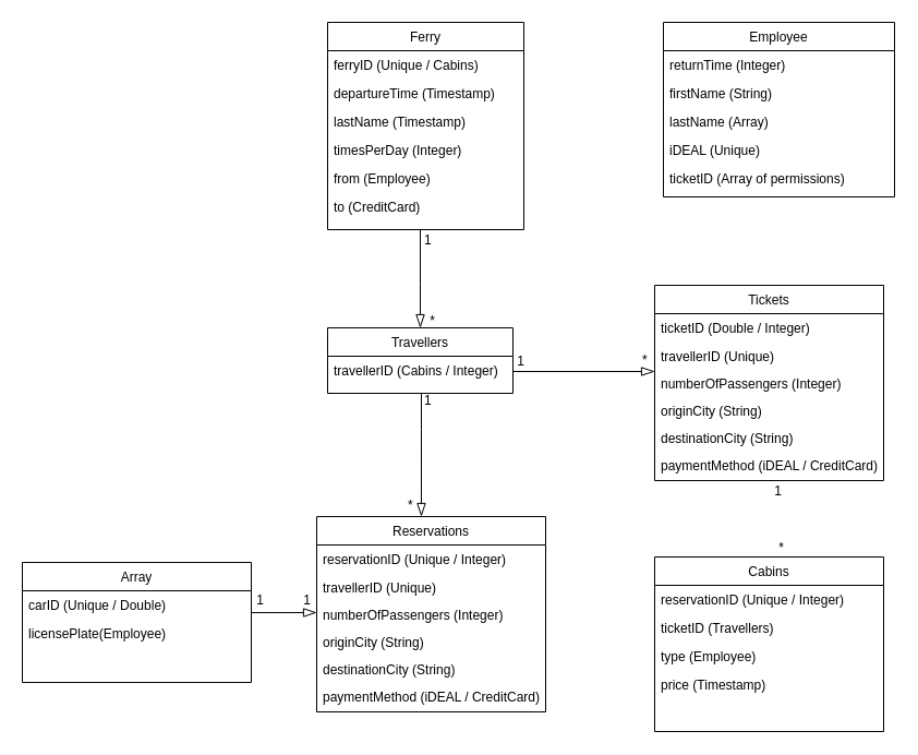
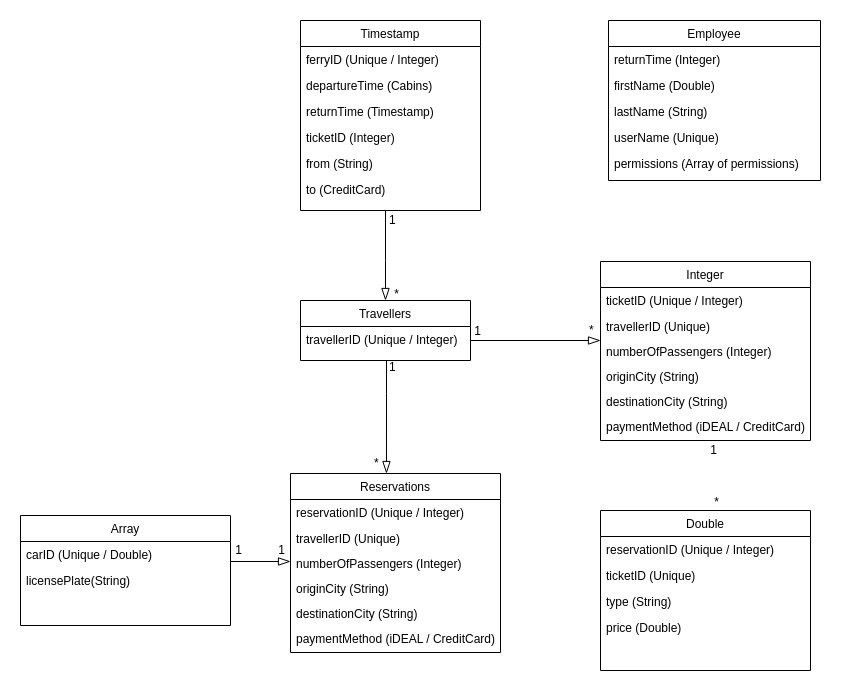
  <mxCell id="0" />
  <mxCell id="1" parent="0" />
- <mxCell id="2" value="Ferry" style="swimlane;fontStyle=0;align=center;verticalAlign=top;childLayout=stackLayout;horizontal=1;startSize=26;horizontalStack=0;resizeParent=1;resizeLast=0;collapsible=1;marginBottom=0;rounded=0;shadow=0;strokeWidth=1;" parent="1" vertex="1"><mxGeometry x="300" y="20" width="180" height="190" as="geometry"><mxRectangle x="230" y="140" width="160" height="26" as="alternateBounds" /></mxGeometry></mxCell>
- <mxCell id="3" value="ferryID (Unique / Cabins)" style="text;align=left;verticalAlign=top;spacingLeft=4;spacingRight=4;overflow=hidden;rotatable=0;points=[[0,0.5],[1,0.5]];portConstraint=eastwest;" parent="2" vertex="1"><mxGeometry y="26" width="180" height="26" as="geometry" /></mxCell>
- <mxCell id="4" value="departureTime (Timestamp)" style="text;align=left;verticalAlign=top;spacingLeft=4;spacingRight=4;overflow=hidden;rotatable=0;points=[[0,0.5],[1,0.5]];portConstraint=eastwest;rounded=0;shadow=0;html=0;" parent="2" vertex="1"><mxGeometry y="52" width="180" height="26" as="geometry" /></mxCell>
- <mxCell id="5" value="lastName (Timestamp)" style="text;align=left;verticalAlign=top;spacingLeft=4;spacingRight=4;overflow=hidden;rotatable=0;points=[[0,0.5],[1,0.5]];portConstraint=eastwest;rounded=0;shadow=0;html=0;" parent="2" vertex="1"><mxGeometry y="78" width="180" height="26" as="geometry" /></mxCell>
- <mxCell id="6" value="timesPerDay (Integer)" style="text;align=left;verticalAlign=top;spacingLeft=4;spacingRight=4;overflow=hidden;rotatable=0;points=[[0,0.5],[1,0.5]];portConstraint=eastwest;rounded=0;shadow=0;html=0;" vertex="1" parent="2"><mxGeometry y="104" width="180" height="26" as="geometry" /></mxCell>
- <mxCell id="7" value="from (Employee)" style="text;align=left;verticalAlign=top;spacingLeft=4;spacingRight=4;overflow=hidden;rotatable=0;points=[[0,0.5],[1,0.5]];portConstraint=eastwest;rounded=0;shadow=0;html=0;" vertex="1" parent="2"><mxGeometry y="130" width="180" height="26" as="geometry" /></mxCell>
+ <mxCell id="2" value="Timestamp" style="swimlane;fontStyle=0;align=center;verticalAlign=top;childLayout=stackLayout;horizontal=1;startSize=26;horizontalStack=0;resizeParent=1;resizeLast=0;collapsible=1;marginBottom=0;rounded=0;shadow=0;strokeWidth=1;" parent="1" vertex="1"><mxGeometry x="300" y="20" width="180" height="190" as="geometry"><mxRectangle x="230" y="140" width="160" height="26" as="alternateBounds" /></mxGeometry></mxCell>
+ <mxCell id="3" value="ferryID (Unique / Integer)" style="text;align=left;verticalAlign=top;spacingLeft=4;spacingRight=4;overflow=hidden;rotatable=0;points=[[0,0.5],[1,0.5]];portConstraint=eastwest;" parent="2" vertex="1"><mxGeometry y="26" width="180" height="26" as="geometry" /></mxCell>
+ <mxCell id="4" value="departureTime (Cabins)" style="text;align=left;verticalAlign=top;spacingLeft=4;spacingRight=4;overflow=hidden;rotatable=0;points=[[0,0.5],[1,0.5]];portConstraint=eastwest;rounded=0;shadow=0;html=0;" parent="2" vertex="1"><mxGeometry y="52" width="180" height="26" as="geometry" /></mxCell>
+ <mxCell id="5" value="returnTime (Timestamp)" style="text;align=left;verticalAlign=top;spacingLeft=4;spacingRight=4;overflow=hidden;rotatable=0;points=[[0,0.5],[1,0.5]];portConstraint=eastwest;rounded=0;shadow=0;html=0;" parent="2" vertex="1"><mxGeometry y="78" width="180" height="26" as="geometry" /></mxCell>
+ <mxCell id="6" value="ticketID (Integer)" style="text;align=left;verticalAlign=top;spacingLeft=4;spacingRight=4;overflow=hidden;rotatable=0;points=[[0,0.5],[1,0.5]];portConstraint=eastwest;rounded=0;shadow=0;html=0;" vertex="1" parent="2"><mxGeometry y="104" width="180" height="26" as="geometry" /></mxCell>
+ <mxCell id="7" value="from (String)" style="text;align=left;verticalAlign=top;spacingLeft=4;spacingRight=4;overflow=hidden;rotatable=0;points=[[0,0.5],[1,0.5]];portConstraint=eastwest;rounded=0;shadow=0;html=0;" vertex="1" parent="2"><mxGeometry y="130" width="180" height="26" as="geometry" /></mxCell>
  <mxCell id="8" value="to (CreditCard)" style="text;align=left;verticalAlign=top;spacingLeft=4;spacingRight=4;overflow=hidden;rotatable=0;points=[[0,0.5],[1,0.5]];portConstraint=eastwest;rounded=0;shadow=0;html=0;" vertex="1" parent="2"><mxGeometry y="156" width="180" height="26" as="geometry" /></mxCell>
- <mxCell id="9" value="Tickets" style="swimlane;fontStyle=0;align=center;verticalAlign=top;childLayout=stackLayout;horizontal=1;startSize=26;horizontalStack=0;resizeParent=1;resizeLast=0;collapsible=1;marginBottom=0;rounded=0;shadow=0;strokeWidth=1;" parent="1" vertex="1"><mxGeometry x="600" y="261" width="210" height="179" as="geometry"><mxRectangle x="130" y="380" width="160" height="26" as="alternateBounds" /></mxGeometry></mxCell>
- <mxCell id="10" value="ticketID (Double / Integer)" style="text;align=left;verticalAlign=top;spacingLeft=4;spacingRight=4;overflow=hidden;rotatable=0;points=[[0,0.5],[1,0.5]];portConstraint=eastwest;" parent="9" vertex="1"><mxGeometry y="26" width="210" height="26" as="geometry" /></mxCell>
+ <mxCell id="9" value="Integer" style="swimlane;fontStyle=0;align=center;verticalAlign=top;childLayout=stackLayout;horizontal=1;startSize=26;horizontalStack=0;resizeParent=1;resizeLast=0;collapsible=1;marginBottom=0;rounded=0;shadow=0;strokeWidth=1;" parent="1" vertex="1"><mxGeometry x="600" y="261" width="210" height="179" as="geometry"><mxRectangle x="130" y="380" width="160" height="26" as="alternateBounds" /></mxGeometry></mxCell>
+ <mxCell id="10" value="ticketID (Unique / Integer)" style="text;align=left;verticalAlign=top;spacingLeft=4;spacingRight=4;overflow=hidden;rotatable=0;points=[[0,0.5],[1,0.5]];portConstraint=eastwest;" parent="9" vertex="1"><mxGeometry y="26" width="210" height="26" as="geometry" /></mxCell>
  <mxCell id="11" value="travellerID (Unique)" style="text;align=left;verticalAlign=top;spacingLeft=4;spacingRight=4;overflow=hidden;rotatable=0;points=[[0,0.5],[1,0.5]];portConstraint=eastwest;rounded=0;shadow=0;html=0;" parent="9" vertex="1"><mxGeometry y="52" width="210" height="26" as="geometry" /></mxCell>
  <mxCell id="12" value="Travellers" style="swimlane;fontStyle=0;align=center;verticalAlign=top;childLayout=stackLayout;horizontal=1;startSize=26;horizontalStack=0;resizeParent=1;resizeLast=0;collapsible=1;marginBottom=0;rounded=0;shadow=0;strokeWidth=1;" parent="1" vertex="1"><mxGeometry x="300" y="300" width="170" height="60" as="geometry"><mxRectangle x="340" y="380" width="170" height="26" as="alternateBounds" /></mxGeometry></mxCell>
- <mxCell id="13" value="travellerID (Cabins / Integer)" style="text;align=left;verticalAlign=top;spacingLeft=4;spacingRight=4;overflow=hidden;rotatable=0;points=[[0,0.5],[1,0.5]];portConstraint=eastwest;" parent="12" vertex="1"><mxGeometry y="26" width="170" height="26" as="geometry" /></mxCell>
+ <mxCell id="13" value="travellerID (Unique / Integer)" style="text;align=left;verticalAlign=top;spacingLeft=4;spacingRight=4;overflow=hidden;rotatable=0;points=[[0,0.5],[1,0.5]];portConstraint=eastwest;" parent="12" vertex="1"><mxGeometry y="26" width="170" height="26" as="geometry" /></mxCell>
  <mxCell id="14" value="" style="endArrow=blockThin;endSize=10;endFill=0;shadow=0;strokeWidth=1;rounded=0;edgeStyle=elbowEdgeStyle;elbow=vertical;entryX=0.5;entryY=0;entryDx=0;entryDy=0;" parent="1" target="12" edge="1"><mxGeometry width="160" relative="1" as="geometry"><mxPoint x="385" y="210" as="sourcePoint" /><mxPoint x="310" y="273" as="targetPoint" /><Array as="points"><mxPoint x="420" y="260" /></Array></mxGeometry></mxCell>
  <mxCell id="15" value="Employee" style="swimlane;fontStyle=0;align=center;verticalAlign=top;childLayout=stackLayout;horizontal=1;startSize=26;horizontalStack=0;resizeParent=1;resizeLast=0;collapsible=1;marginBottom=0;rounded=0;shadow=0;strokeWidth=1;" parent="1" vertex="1"><mxGeometry x="608" y="20" width="212" height="160" as="geometry"><mxRectangle x="550" y="140" width="160" height="26" as="alternateBounds" /></mxGeometry></mxCell>
  <mxCell id="16" value="returnTime (Integer)" style="text;align=left;verticalAlign=top;spacingLeft=4;spacingRight=4;overflow=hidden;rotatable=0;points=[[0,0.5],[1,0.5]];portConstraint=eastwest;" parent="15" vertex="1"><mxGeometry y="26" width="212" height="26" as="geometry" /></mxCell>
- <mxCell id="17" value="firstName (String)" style="text;align=left;verticalAlign=top;spacingLeft=4;spacingRight=4;overflow=hidden;rotatable=0;points=[[0,0.5],[1,0.5]];portConstraint=eastwest;rounded=0;shadow=0;html=0;" parent="15" vertex="1"><mxGeometry y="52" width="212" height="26" as="geometry" /></mxCell>
- <mxCell id="18" value="lastName (Array)" style="text;align=left;verticalAlign=top;spacingLeft=4;spacingRight=4;overflow=hidden;rotatable=0;points=[[0,0.5],[1,0.5]];portConstraint=eastwest;rounded=0;shadow=0;html=0;" parent="15" vertex="1"><mxGeometry y="78" width="212" height="26" as="geometry" /></mxCell>
- <mxCell id="19" value="iDEAL (Unique)" style="text;align=left;verticalAlign=top;spacingLeft=4;spacingRight=4;overflow=hidden;rotatable=0;points=[[0,0.5],[1,0.5]];portConstraint=eastwest;rounded=0;shadow=0;html=0;" parent="15" vertex="1"><mxGeometry y="104" width="212" height="26" as="geometry" /></mxCell>
- <mxCell id="20" value="ticketID (Array of permissions)" style="text;align=left;verticalAlign=top;spacingLeft=4;spacingRight=4;overflow=hidden;rotatable=0;points=[[0,0.5],[1,0.5]];portConstraint=eastwest;rounded=0;shadow=0;html=0;" parent="15" vertex="1"><mxGeometry y="130" width="212" height="26" as="geometry" /></mxCell>
+ <mxCell id="17" value="firstName (Double)" style="text;align=left;verticalAlign=top;spacingLeft=4;spacingRight=4;overflow=hidden;rotatable=0;points=[[0,0.5],[1,0.5]];portConstraint=eastwest;rounded=0;shadow=0;html=0;" parent="15" vertex="1"><mxGeometry y="52" width="212" height="26" as="geometry" /></mxCell>
+ <mxCell id="18" value="lastName (String)" style="text;align=left;verticalAlign=top;spacingLeft=4;spacingRight=4;overflow=hidden;rotatable=0;points=[[0,0.5],[1,0.5]];portConstraint=eastwest;rounded=0;shadow=0;html=0;" parent="15" vertex="1"><mxGeometry y="78" width="212" height="26" as="geometry" /></mxCell>
+ <mxCell id="19" value="userName (Unique)" style="text;align=left;verticalAlign=top;spacingLeft=4;spacingRight=4;overflow=hidden;rotatable=0;points=[[0,0.5],[1,0.5]];portConstraint=eastwest;rounded=0;shadow=0;html=0;" parent="15" vertex="1"><mxGeometry y="104" width="212" height="26" as="geometry" /></mxCell>
+ <mxCell id="20" value="permissions (Array of permissions)" style="text;align=left;verticalAlign=top;spacingLeft=4;spacingRight=4;overflow=hidden;rotatable=0;points=[[0,0.5],[1,0.5]];portConstraint=eastwest;rounded=0;shadow=0;html=0;" parent="15" vertex="1"><mxGeometry y="130" width="212" height="26" as="geometry" /></mxCell>
  <mxCell id="21" value="1" style="resizable=0;align=left;verticalAlign=bottom;labelBackgroundColor=none;fontSize=12;" connectable="0" vertex="1" parent="1"><mxGeometry x="395" y="227" as="geometry"><mxPoint x="-8" y="1" as="offset" /></mxGeometry></mxCell>
  <mxCell id="22" value="*" style="resizable=0;align=right;verticalAlign=bottom;labelBackgroundColor=none;fontSize=12;" connectable="0" vertex="1" parent="1"><mxGeometry x="390" y="301" as="geometry"><mxPoint x="10" y="1" as="offset" /></mxGeometry></mxCell>
  <mxCell id="23" value="" style="endArrow=blockThin;endSize=10;endFill=0;shadow=0;strokeWidth=1;rounded=0;edgeStyle=elbowEdgeStyle;elbow=vertical;exitX=1;exitY=0.5;exitDx=0;exitDy=0;" edge="1" parent="1" source="12"><mxGeometry width="160" relative="1" as="geometry"><mxPoint x="380" y="439" as="sourcePoint" /><mxPoint x="600" y="340" as="targetPoint" /><Array as="points"><mxPoint x="570" y="340" /><mxPoint x="530" y="330" /></Array></mxGeometry></mxCell>
  <mxCell id="24" value="*" style="resizable=0;align=left;verticalAlign=bottom;labelBackgroundColor=none;fontSize=12;" connectable="0" vertex="1" parent="1"><mxGeometry x="595" y="337" as="geometry"><mxPoint x="-8" y="1" as="offset" /></mxGeometry></mxCell>
  <mxCell id="25" value="1" style="resizable=0;align=right;verticalAlign=bottom;labelBackgroundColor=none;fontSize=12;" connectable="0" vertex="1" parent="1"><mxGeometry x="472" y="338" as="geometry"><mxPoint x="10" y="1" as="offset" /></mxGeometry></mxCell>
  <mxCell id="26" value="numberOfPassengers (Integer)" style="text;align=left;verticalAlign=top;spacingLeft=4;spacingRight=4;overflow=hidden;rotatable=0;points=[[0,0.5],[1,0.5]];portConstraint=eastwest;rounded=0;shadow=0;html=0;" vertex="1" parent="1"><mxGeometry x="600" y="338" width="210" height="22" as="geometry" /></mxCell>
  <mxCell id="27" value="originCity (String)" style="text;align=left;verticalAlign=top;spacingLeft=4;spacingRight=4;overflow=hidden;rotatable=0;points=[[0,0.5],[1,0.5]];portConstraint=eastwest;rounded=0;shadow=0;html=0;" vertex="1" parent="1"><mxGeometry x="600" y="363" width="210" height="22" as="geometry" /></mxCell>
  <mxCell id="28" value="destinationCity (String)" style="text;align=left;verticalAlign=top;spacingLeft=4;spacingRight=4;overflow=hidden;rotatable=0;points=[[0,0.5],[1,0.5]];portConstraint=eastwest;rounded=0;shadow=0;html=0;" vertex="1" parent="1"><mxGeometry x="600" y="388" width="210" height="22" as="geometry" /></mxCell>
  <mxCell id="29" value="paymentMethod (iDEAL / CreditCard)" style="text;align=left;verticalAlign=top;spacingLeft=4;spacingRight=4;overflow=hidden;rotatable=0;points=[[0,0.5],[1,0.5]];portConstraint=eastwest;rounded=0;shadow=0;html=0;" vertex="1" parent="1"><mxGeometry x="600" y="413" width="210" height="22" as="geometry" /></mxCell>
  <mxCell id="30" value="Reservations" style="swimlane;fontStyle=0;align=center;verticalAlign=top;childLayout=stackLayout;horizontal=1;startSize=26;horizontalStack=0;resizeParent=1;resizeLast=0;collapsible=1;marginBottom=0;rounded=0;shadow=0;strokeWidth=1;" vertex="1" parent="1"><mxGeometry x="290" y="473" width="210" height="179" as="geometry"><mxRectangle x="130" y="380" width="160" height="26" as="alternateBounds" /></mxGeometry></mxCell>
  <mxCell id="31" value="reservationID (Unique / Integer)" style="text;align=left;verticalAlign=top;spacingLeft=4;spacingRight=4;overflow=hidden;rotatable=0;points=[[0,0.5],[1,0.5]];portConstraint=eastwest;" vertex="1" parent="30"><mxGeometry y="26" width="210" height="26" as="geometry" /></mxCell>
  <mxCell id="32" value="travellerID (Unique)" style="text;align=left;verticalAlign=top;spacingLeft=4;spacingRight=4;overflow=hidden;rotatable=0;points=[[0,0.5],[1,0.5]];portConstraint=eastwest;rounded=0;shadow=0;html=0;" vertex="1" parent="30"><mxGeometry y="52" width="210" height="26" as="geometry" /></mxCell>
  <mxCell id="33" value="" style="endArrow=blockThin;endSize=10;endFill=0;shadow=0;strokeWidth=1;rounded=0;edgeStyle=elbowEdgeStyle;elbow=vertical;entryX=0.457;entryY=0;entryDx=0;entryDy=0;entryPerimeter=0;" edge="1" parent="1" target="30"><mxGeometry width="160" relative="1" as="geometry"><mxPoint x="386" y="360" as="sourcePoint" /><mxPoint x="260" y="435" as="targetPoint" /><Array as="points"><mxPoint x="320" y="393" /><mxPoint x="190" y="425" /></Array></mxGeometry></mxCell>
  <mxCell id="34" value="*" style="resizable=0;align=left;verticalAlign=bottom;labelBackgroundColor=none;fontSize=12;" connectable="0" vertex="1" parent="1"><mxGeometry x="380" y="470" as="geometry"><mxPoint x="-8" y="1" as="offset" /></mxGeometry></mxCell>
  <mxCell id="35" value="numberOfPassengers (Integer)" style="text;align=left;verticalAlign=top;spacingLeft=4;spacingRight=4;overflow=hidden;rotatable=0;points=[[0,0.5],[1,0.5]];portConstraint=eastwest;rounded=0;shadow=0;html=0;" vertex="1" parent="1"><mxGeometry x="290" y="550" width="210" height="22" as="geometry" /></mxCell>
  <mxCell id="36" value="originCity (String)" style="text;align=left;verticalAlign=top;spacingLeft=4;spacingRight=4;overflow=hidden;rotatable=0;points=[[0,0.5],[1,0.5]];portConstraint=eastwest;rounded=0;shadow=0;html=0;" vertex="1" parent="1"><mxGeometry x="290" y="575" width="210" height="22" as="geometry" /></mxCell>
  <mxCell id="37" value="destinationCity (String)" style="text;align=left;verticalAlign=top;spacingLeft=4;spacingRight=4;overflow=hidden;rotatable=0;points=[[0,0.5],[1,0.5]];portConstraint=eastwest;rounded=0;shadow=0;html=0;" vertex="1" parent="1"><mxGeometry x="290" y="600" width="210" height="22" as="geometry" /></mxCell>
  <mxCell id="38" value="paymentMethod (iDEAL / CreditCard)" style="text;align=left;verticalAlign=top;spacingLeft=4;spacingRight=4;overflow=hidden;rotatable=0;points=[[0,0.5],[1,0.5]];portConstraint=eastwest;rounded=0;shadow=0;html=0;" vertex="1" parent="1"><mxGeometry x="290" y="625" width="210" height="22" as="geometry" /></mxCell>
- <mxCell id="39" value="Cabins" style="swimlane;fontStyle=0;align=center;verticalAlign=top;childLayout=stackLayout;horizontal=1;startSize=26;horizontalStack=0;resizeParent=1;resizeLast=0;collapsible=1;marginBottom=0;rounded=0;shadow=0;strokeWidth=1;" vertex="1" parent="1"><mxGeometry x="600" y="510" width="210" height="160" as="geometry"><mxRectangle x="130" y="380" width="160" height="26" as="alternateBounds" /></mxGeometry></mxCell>
+ <mxCell id="39" value="Double" style="swimlane;fontStyle=0;align=center;verticalAlign=top;childLayout=stackLayout;horizontal=1;startSize=26;horizontalStack=0;resizeParent=1;resizeLast=0;collapsible=1;marginBottom=0;rounded=0;shadow=0;strokeWidth=1;" vertex="1" parent="1"><mxGeometry x="600" y="510" width="210" height="160" as="geometry"><mxRectangle x="130" y="380" width="160" height="26" as="alternateBounds" /></mxGeometry></mxCell>
  <mxCell id="40" value="reservationID (Unique / Integer)" style="text;align=left;verticalAlign=top;spacingLeft=4;spacingRight=4;overflow=hidden;rotatable=0;points=[[0,0.5],[1,0.5]];portConstraint=eastwest;" vertex="1" parent="39"><mxGeometry y="26" width="210" height="26" as="geometry" /></mxCell>
- <mxCell id="41" value="ticketID (Travellers)" style="text;align=left;verticalAlign=top;spacingLeft=4;spacingRight=4;overflow=hidden;rotatable=0;points=[[0,0.5],[1,0.5]];portConstraint=eastwest;rounded=0;shadow=0;html=0;" vertex="1" parent="39"><mxGeometry y="52" width="210" height="26" as="geometry" /></mxCell>
- <mxCell id="42" value="type (Employee)" style="text;align=left;verticalAlign=top;spacingLeft=4;spacingRight=4;overflow=hidden;rotatable=0;points=[[0,0.5],[1,0.5]];portConstraint=eastwest;rounded=0;shadow=0;html=0;" vertex="1" parent="39"><mxGeometry y="78" width="210" height="26" as="geometry" /></mxCell>
- <mxCell id="43" value="price (Timestamp)" style="text;align=left;verticalAlign=top;spacingLeft=4;spacingRight=4;overflow=hidden;rotatable=0;points=[[0,0.5],[1,0.5]];portConstraint=eastwest;rounded=0;shadow=0;html=0;" vertex="1" parent="39"><mxGeometry y="104" width="210" height="26" as="geometry" /></mxCell>
+ <mxCell id="41" value="ticketID (Unique)" style="text;align=left;verticalAlign=top;spacingLeft=4;spacingRight=4;overflow=hidden;rotatable=0;points=[[0,0.5],[1,0.5]];portConstraint=eastwest;rounded=0;shadow=0;html=0;" vertex="1" parent="39"><mxGeometry y="52" width="210" height="26" as="geometry" /></mxCell>
+ <mxCell id="42" value="type (String)" style="text;align=left;verticalAlign=top;spacingLeft=4;spacingRight=4;overflow=hidden;rotatable=0;points=[[0,0.5],[1,0.5]];portConstraint=eastwest;rounded=0;shadow=0;html=0;" vertex="1" parent="39"><mxGeometry y="78" width="210" height="26" as="geometry" /></mxCell>
+ <mxCell id="43" value="price (Double)" style="text;align=left;verticalAlign=top;spacingLeft=4;spacingRight=4;overflow=hidden;rotatable=0;points=[[0,0.5],[1,0.5]];portConstraint=eastwest;rounded=0;shadow=0;html=0;" vertex="1" parent="39"><mxGeometry y="104" width="210" height="26" as="geometry" /></mxCell>
  <mxCell id="44" value="1" style="resizable=0;align=left;verticalAlign=bottom;labelBackgroundColor=none;fontSize=12;" connectable="0" vertex="1" parent="1"><mxGeometry x="395" y="374" as="geometry"><mxPoint x="-8" y="1" as="offset" /></mxGeometry></mxCell>
  <mxCell id="45" value="*" style="resizable=0;align=right;verticalAlign=bottom;labelBackgroundColor=none;fontSize=12;" connectable="0" vertex="1" parent="1"><mxGeometry x="710" y="509" as="geometry"><mxPoint x="10" y="1" as="offset" /></mxGeometry></mxCell>
  <mxCell id="46" value="1" style="resizable=0;align=right;verticalAlign=bottom;labelBackgroundColor=none;fontSize=12;" connectable="0" vertex="1" parent="1"><mxGeometry x="708" y="457" as="geometry"><mxPoint x="10" y="1" as="offset" /></mxGeometry></mxCell>
  <mxCell id="47" value="Array" style="swimlane;fontStyle=0;align=center;verticalAlign=top;childLayout=stackLayout;horizontal=1;startSize=26;horizontalStack=0;resizeParent=1;resizeLast=0;collapsible=1;marginBottom=0;rounded=0;shadow=0;strokeWidth=1;" vertex="1" parent="1"><mxGeometry x="20" y="515" width="210" height="110" as="geometry"><mxRectangle x="130" y="380" width="160" height="26" as="alternateBounds" /></mxGeometry></mxCell>
  <mxCell id="48" value="carID (Unique / Double)" style="text;align=left;verticalAlign=top;spacingLeft=4;spacingRight=4;overflow=hidden;rotatable=0;points=[[0,0.5],[1,0.5]];portConstraint=eastwest;" vertex="1" parent="47"><mxGeometry y="26" width="210" height="26" as="geometry" /></mxCell>
- <mxCell id="49" value="licensePlate(Employee)" style="text;align=left;verticalAlign=top;spacingLeft=4;spacingRight=4;overflow=hidden;rotatable=0;points=[[0,0.5],[1,0.5]];portConstraint=eastwest;rounded=0;shadow=0;html=0;" vertex="1" parent="47"><mxGeometry y="52" width="210" height="26" as="geometry" /></mxCell>
+ <mxCell id="49" value="licensePlate(String)" style="text;align=left;verticalAlign=top;spacingLeft=4;spacingRight=4;overflow=hidden;rotatable=0;points=[[0,0.5],[1,0.5]];portConstraint=eastwest;rounded=0;shadow=0;html=0;" vertex="1" parent="47"><mxGeometry y="52" width="210" height="26" as="geometry" /></mxCell>
  <mxCell id="50" value="" style="endArrow=blockThin;endSize=10;endFill=0;shadow=0;strokeWidth=1;rounded=0;edgeStyle=elbowEdgeStyle;elbow=vertical;entryX=0;entryY=0.5;entryDx=0;entryDy=0;exitX=1;exitY=0.5;exitDx=0;exitDy=0;" edge="1" parent="1" target="35" source="47"><mxGeometry width="160" relative="1" as="geometry"><mxPoint x="260" y="515" as="sourcePoint" /><mxPoint x="260" y="585" as="targetPoint" /><Array as="points"><mxPoint x="260" y="561" /></Array></mxGeometry></mxCell>
  <mxCell id="51" value="1" style="resizable=0;align=right;verticalAlign=bottom;labelBackgroundColor=none;fontSize=12;" connectable="0" vertex="1" parent="1"><mxGeometry x="233" y="557" as="geometry"><mxPoint x="10" y="1" as="offset" /></mxGeometry></mxCell>
  <mxCell id="52" value="1" style="resizable=0;align=right;verticalAlign=bottom;labelBackgroundColor=none;fontSize=12;" connectable="0" vertex="1" parent="1"><mxGeometry x="276" y="557" as="geometry"><mxPoint x="10" y="1" as="offset" /></mxGeometry></mxCell>
